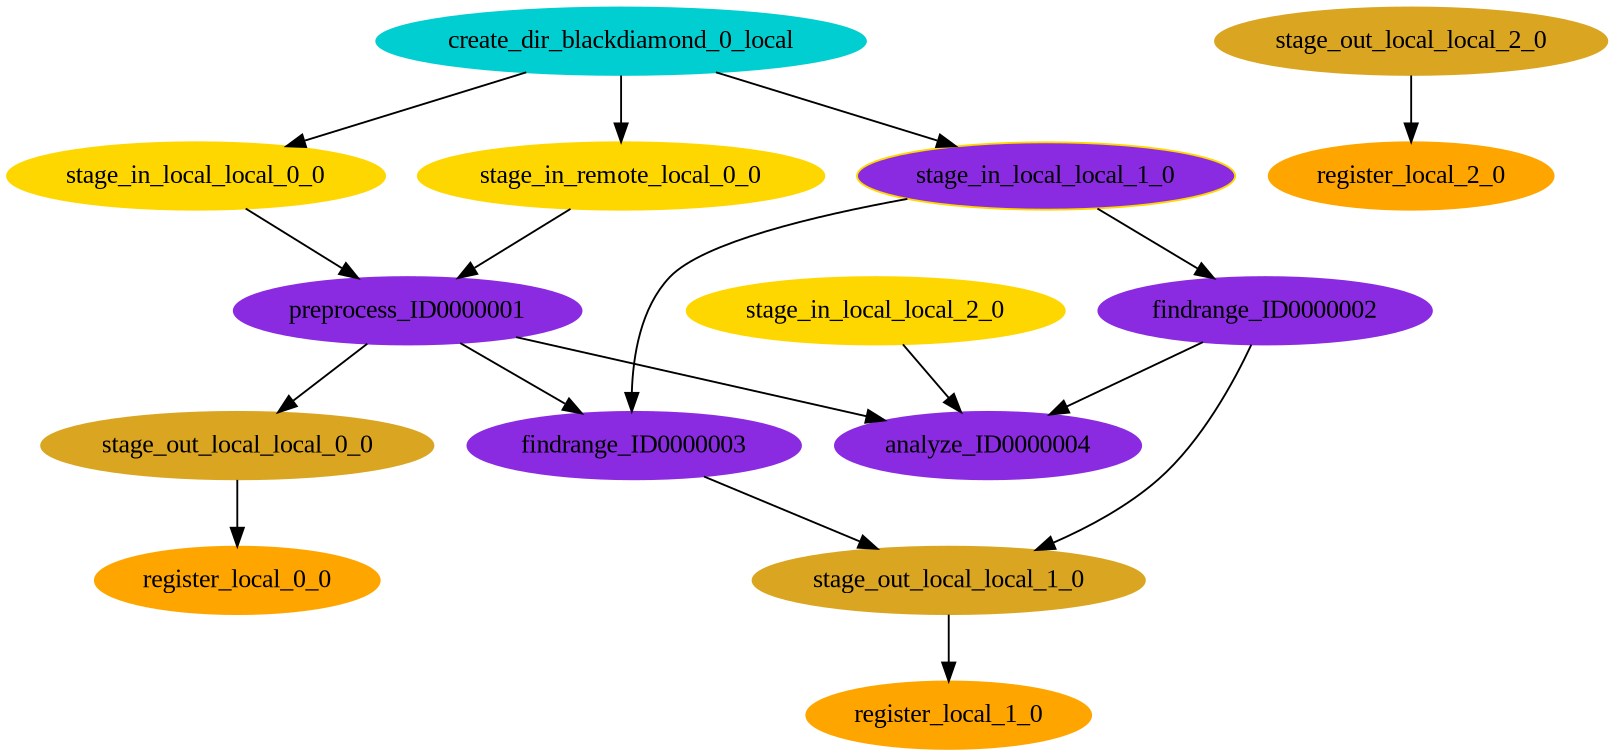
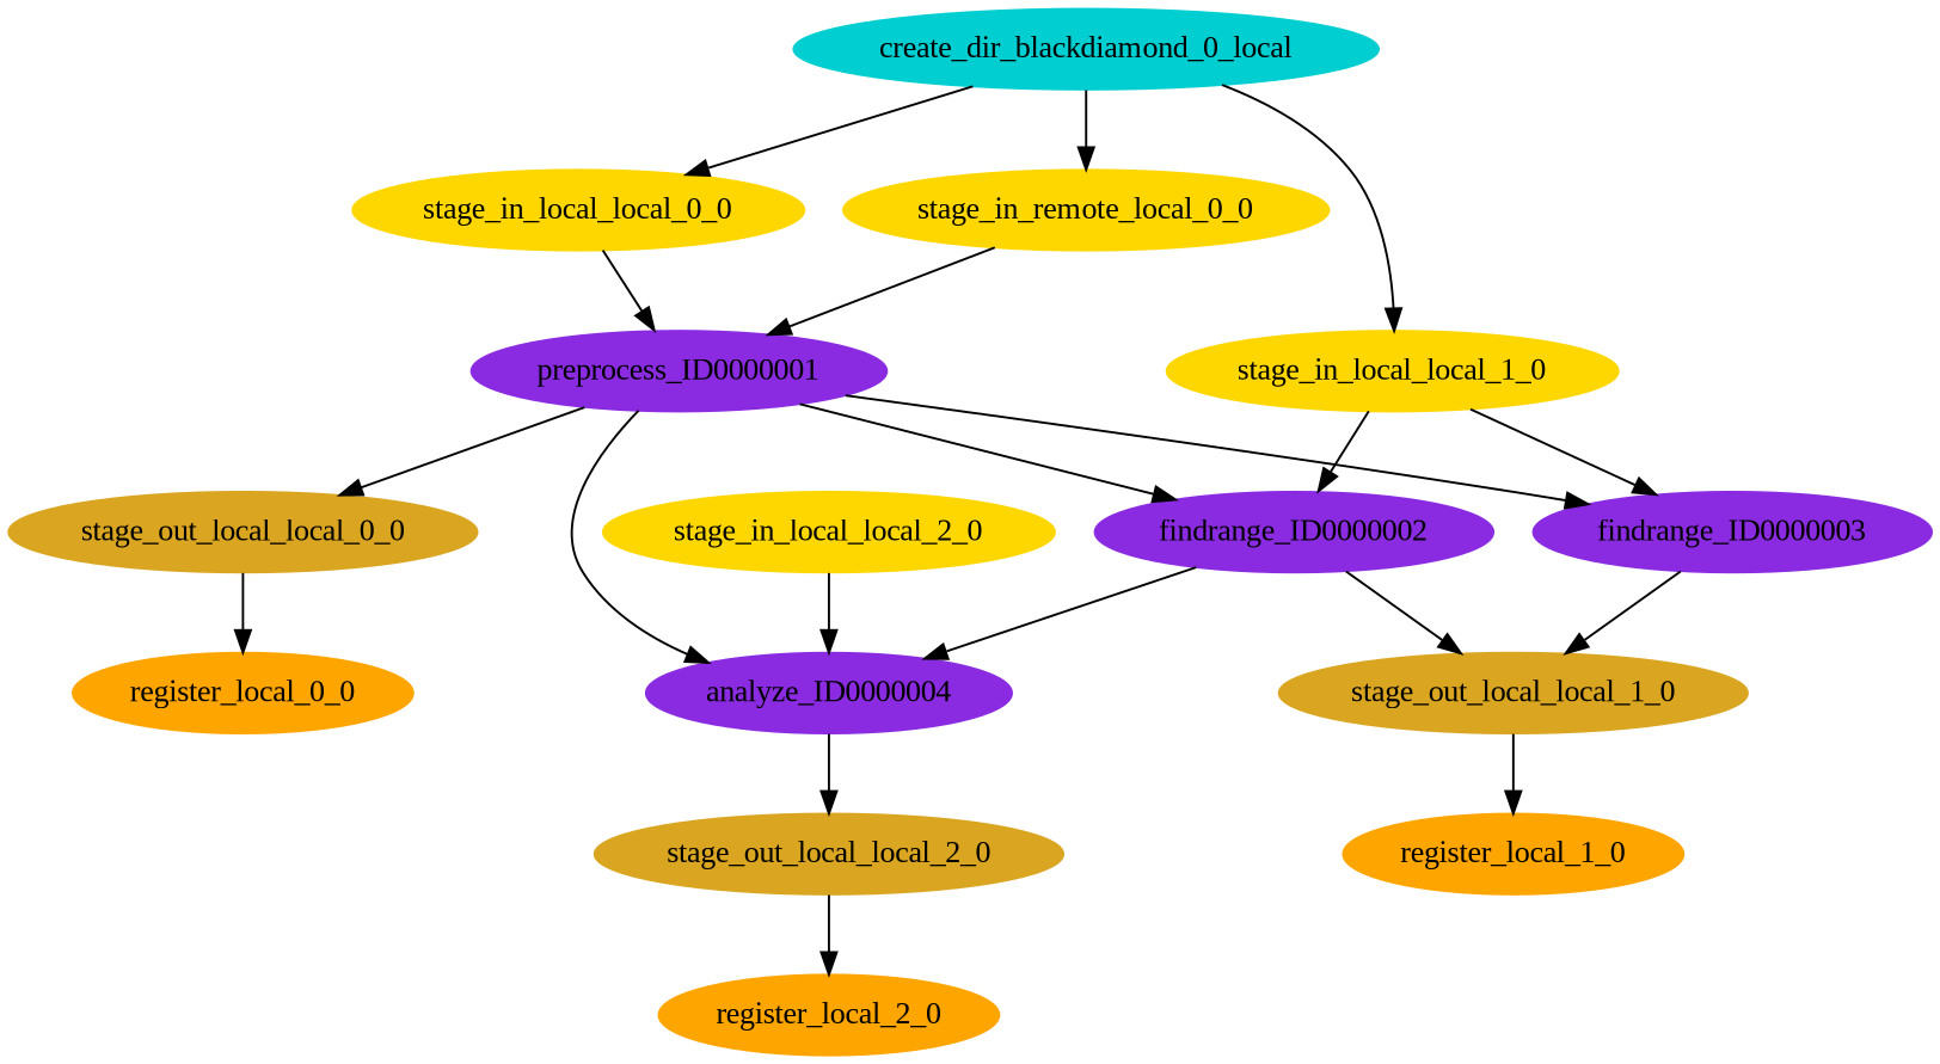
  digraph {
    fontname="Liberation Serif"
    node [color=gold fontname="Liberation Serif" shape=ellipse style=filled]
    edge [arrowhead=normal arrowsize=1.0 fontname="Liberation Serif"]
    n1 [label=stage_in_remote_local_0_0]
    n2 [color=blueviolet label=preprocess_ID0000001]
    n3 [color=goldenrod label=stage_out_local_local_0_0]
    n4 [color=blueviolet label=findrange_ID0000003]
    n5 [color=blueviolet label=findrange_ID0000002]
    n6 [color=blueviolet label=analyze_ID0000004]
    n7 [color=orange label=register_local_0_0]
    n8 [color=goldenrod label=stage_out_local_local_1_0]
    n9 [color=goldenrod label=stage_out_local_local_2_0]
    n10 [color=orange label=register_local_2_0]
    n11 [color=orange label=register_local_1_0]
    n12 [label=stage_in_local_local_0_0]
-   n13 [label=stage_in_local_local_1_0 fillcolor=blueviolet]
+   n13 [label=stage_in_local_local_1_0]
    n14 [label=stage_in_local_local_2_0]
    n15 [color=darkturquoise label=create_dir_blackdiamond_0_local]
    n1 -> n2
    n2 -> n3
    n2 -> n4
+   n2 -> n5
    n2 -> n6
    n3 -> n7
    n4 -> n8
    n5 -> n6
    n5 -> n8
+   n6 -> n9
    n8 -> n11
    n9 -> n10
    n12 -> n2
    n13 -> n4
    n13 -> n5
    n14 -> n6
    n15 -> n1
    n15 -> n12
    n15 -> n13
  }
